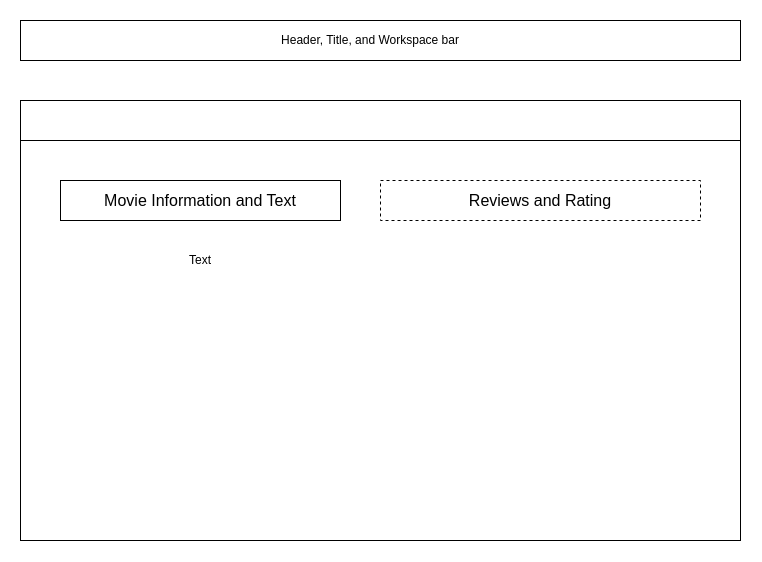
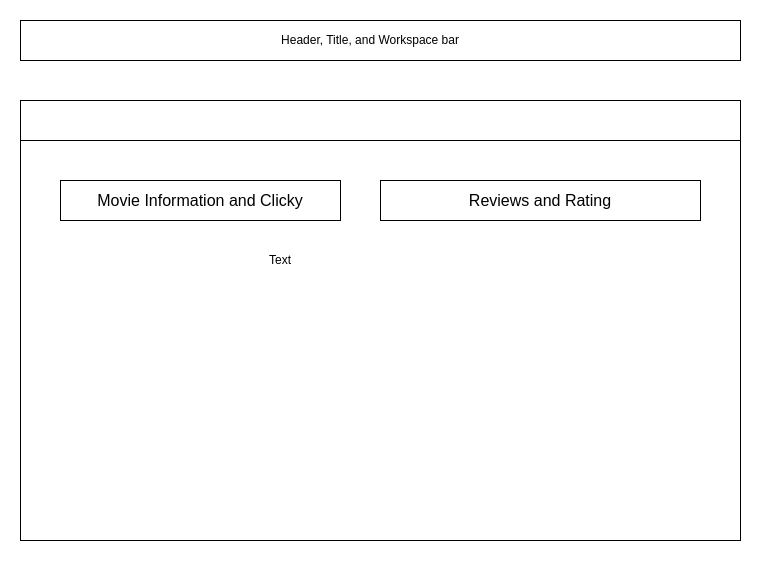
  <mxCell id="0" />
  <mxCell id="1" parent="0" />
  <mxCell id="2" value="" style="rounded=0;whiteSpace=wrap;html=1;" vertex="1" parent="1"><mxGeometry x="20" y="100" width="720" height="440" as="geometry" /></mxCell>
  <mxCell id="3" value="" style="rounded=0;whiteSpace=wrap;html=1;" vertex="1" parent="1"><mxGeometry x="20" y="20" width="720" height="40" as="geometry" /></mxCell>
  <mxCell id="4" value="&lt;div&gt;Header, Title, and Workspace bar&lt;/div&gt;" style="text;html=1;strokeColor=none;fillColor=none;align=center;verticalAlign=middle;whiteSpace=wrap;rounded=0;" vertex="1" parent="1"><mxGeometry x="40" y="30" width="660" height="20" as="geometry" /></mxCell>
  <mxCell id="5" value="" style="rounded=0;whiteSpace=wrap;html=1;" vertex="1" parent="1"><mxGeometry x="20" y="100" width="720" height="40" as="geometry" /></mxCell>
  <mxCell id="6" value="" style="rounded=0;whiteSpace=wrap;html=1;" vertex="1" parent="1"><mxGeometry x="60" y="180" width="280" height="40" as="geometry" /></mxCell>
- <mxCell id="7" value="&lt;div style=&quot;font-size: 16px&quot;&gt;Movie Information and Text&lt;/div&gt;" style="text;html=1;strokeColor=none;fillColor=none;align=center;verticalAlign=middle;whiteSpace=wrap;rounded=0;" vertex="1" parent="1"><mxGeometry x="60" y="180" width="280" height="40" as="geometry" /></mxCell>
- <mxCell id="8" value="Reviews and Rating" style="rounded=0;whiteSpace=wrap;html=1;fontSize=16;dashed=1;" vertex="1" parent="1"><mxGeometry x="380" y="180" width="320" height="40" as="geometry" /></mxCell>
- <mxCell id="9" value="Text" style="text;html=1;strokeColor=none;fillColor=none;align=center;verticalAlign=middle;whiteSpace=wrap;rounded=0;" vertex="1" parent="1"><mxGeometry x="180" y="250" width="40" height="20" as="geometry" /></mxCell>
+ <mxCell id="7" value="&lt;div style=&quot;font-size: 16px&quot;&gt;Movie Information and Clicky&lt;/div&gt;" style="text;html=1;strokeColor=none;fillColor=none;align=center;verticalAlign=middle;whiteSpace=wrap;rounded=0;" vertex="1" parent="1"><mxGeometry x="60" y="180" width="280" height="40" as="geometry" /></mxCell>
+ <mxCell id="8" value="Reviews and Rating" style="rounded=0;whiteSpace=wrap;html=1;fontSize=16;" vertex="1" parent="1"><mxGeometry x="380" y="180" width="320" height="40" as="geometry" /></mxCell>
+ <mxCell id="9" value="Text" style="text;html=1;strokeColor=none;fillColor=none;align=center;verticalAlign=middle;whiteSpace=wrap;rounded=0;" vertex="1" parent="1"><mxGeometry x="260" y="250" width="40" height="20" as="geometry" /></mxCell>
